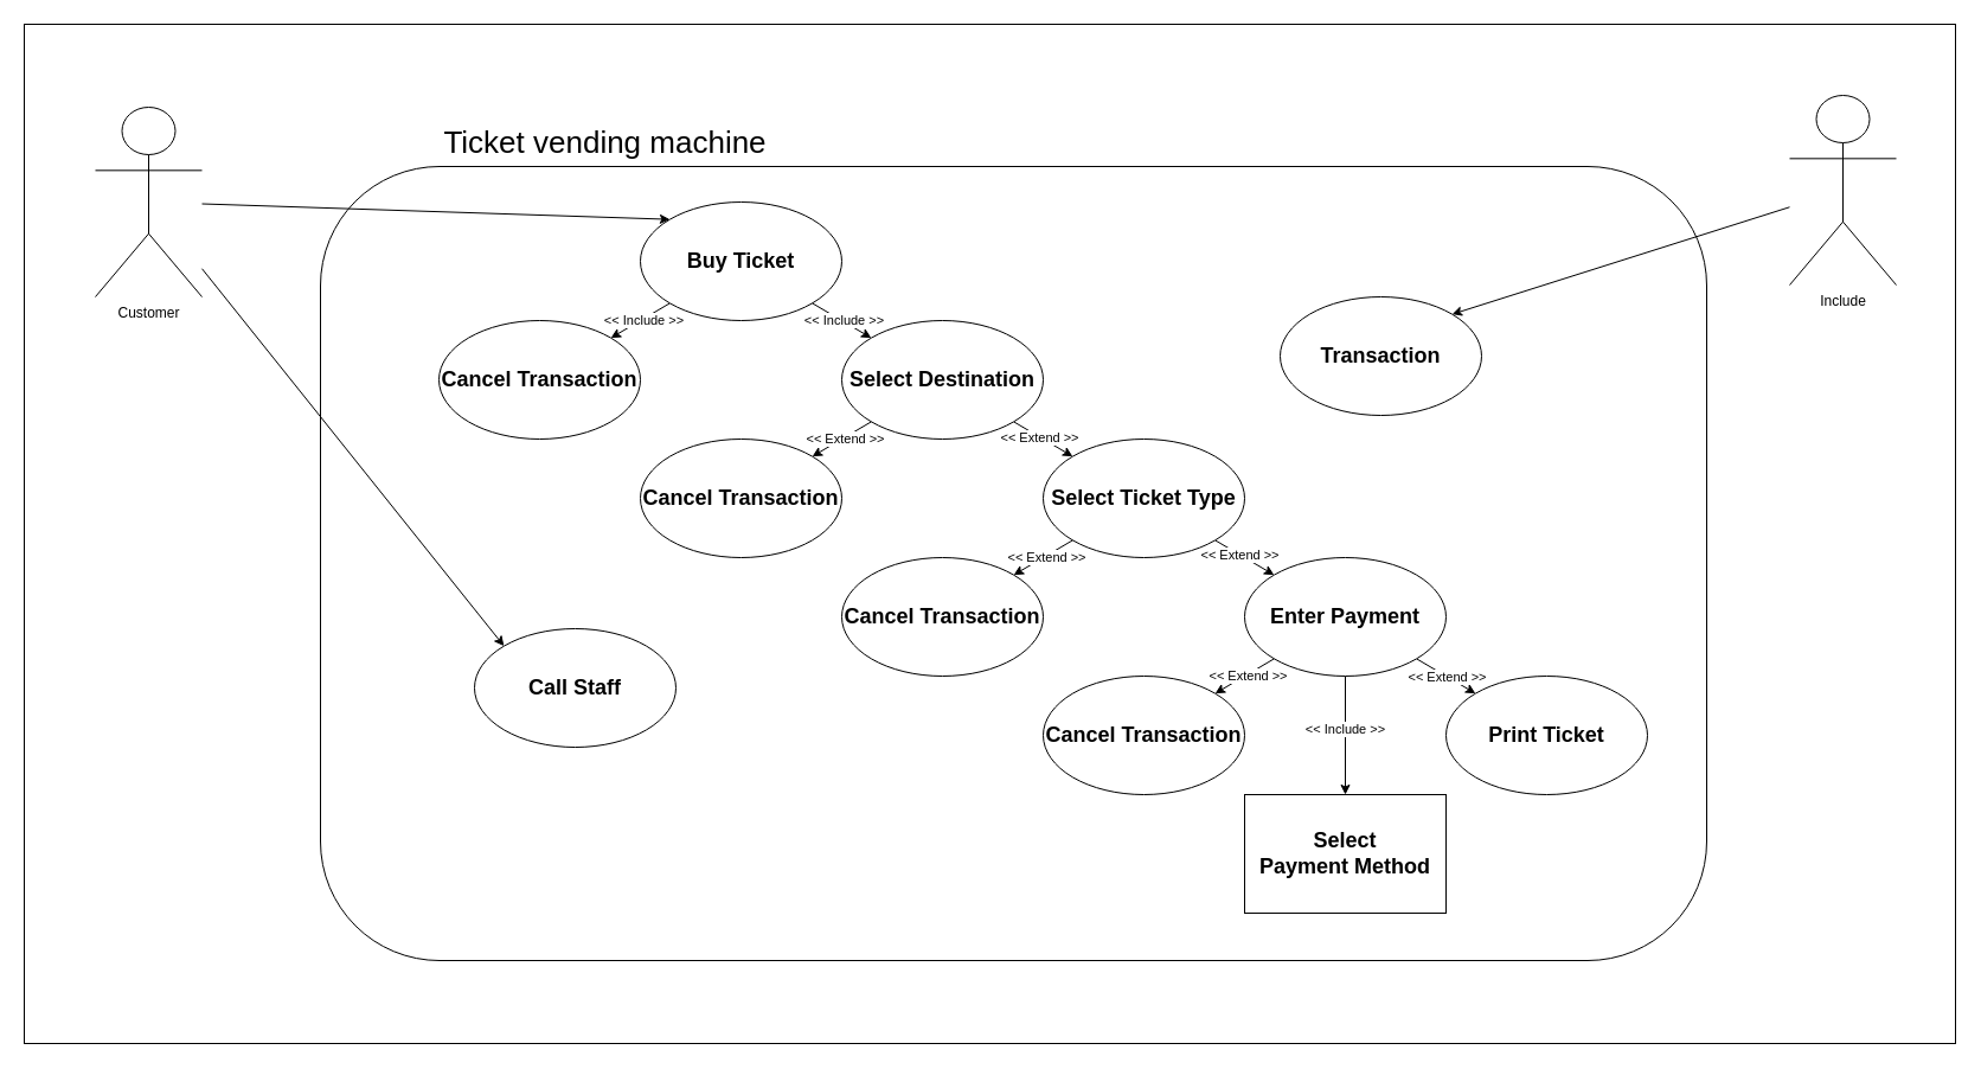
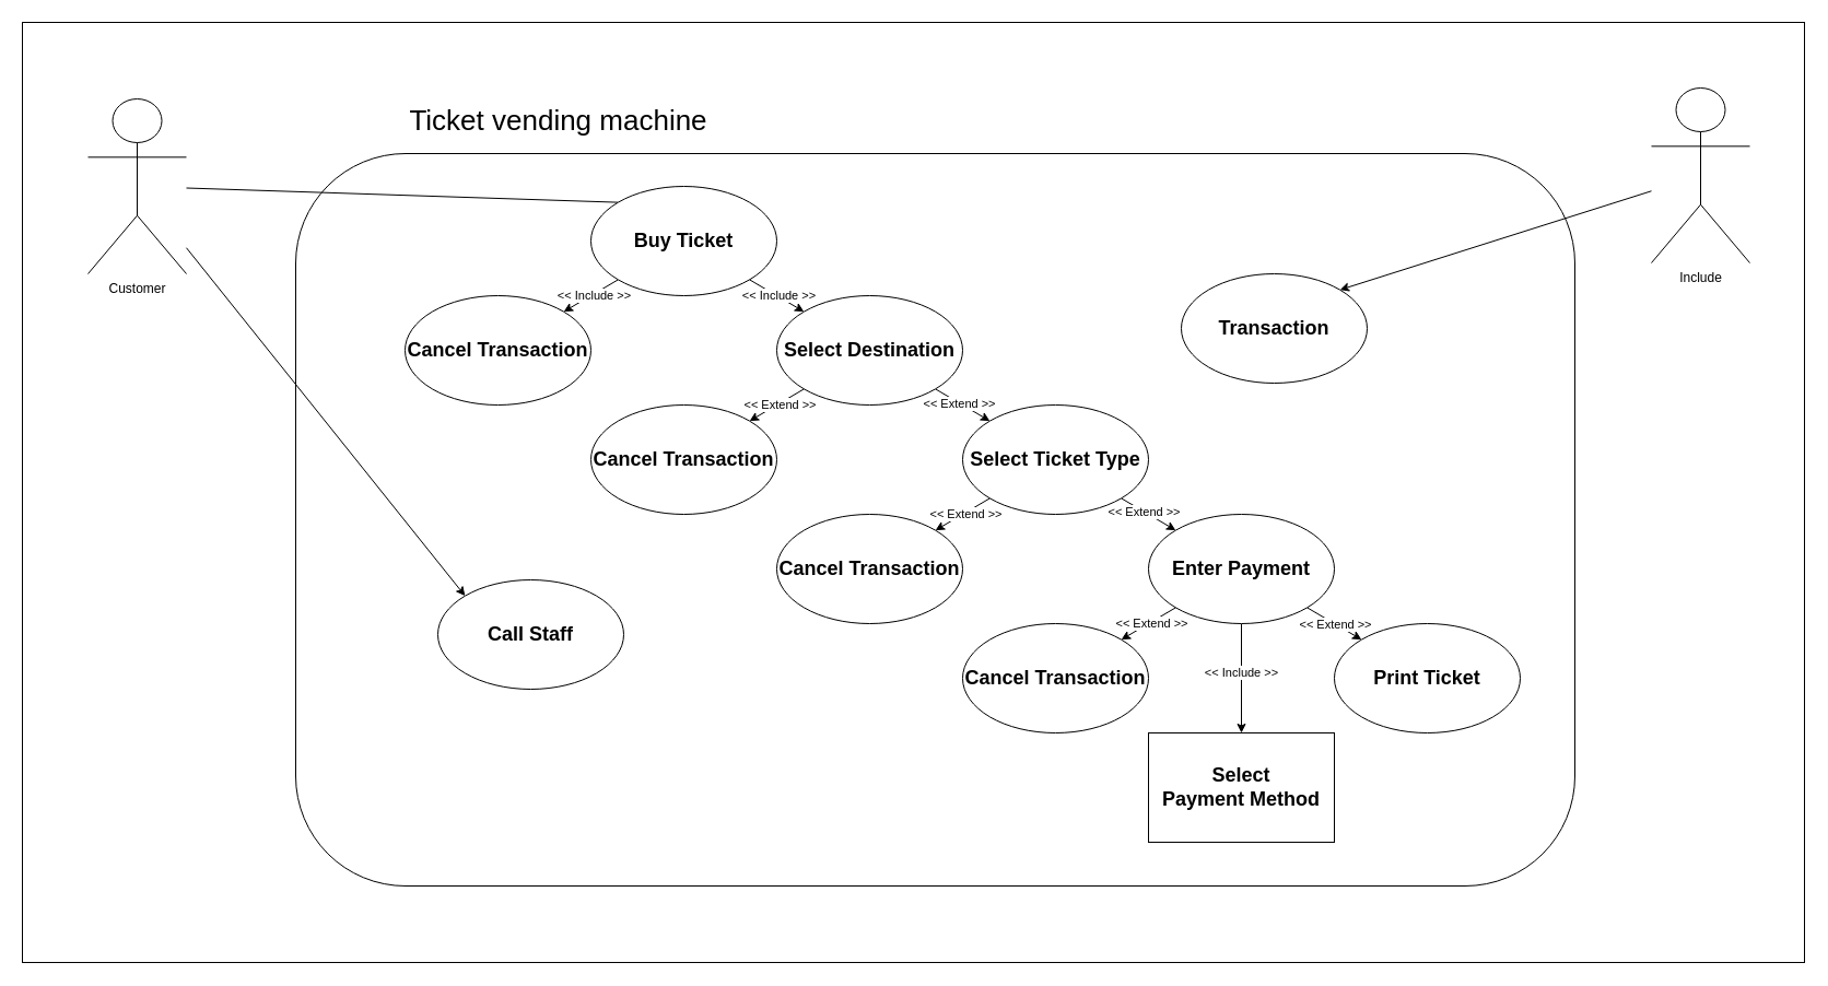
  <mxCell id="0" />
  <mxCell id="1" parent="0" />
  <mxCell id="2" value="" style="rounded=0;whiteSpace=wrap;html=1;" vertex="1" parent="1"><mxGeometry x="20" y="20" width="1630" height="860" as="geometry" /></mxCell>
  <mxCell id="3" value="" style="rounded=1;whiteSpace=wrap;html=1;fillColor=none;" vertex="1" parent="1"><mxGeometry x="270" y="140" width="1170" height="670" as="geometry" /></mxCell>
  <mxCell id="4" style="rounded=0;orthogonalLoop=1;jettySize=auto;html=1;exitX=0;exitY=1;exitDx=0;exitDy=0;entryX=1;entryY=0;entryDx=0;entryDy=0;" edge="1" parent="1" source="7" target="23"><mxGeometry relative="1" as="geometry" /></mxCell>
  <mxCell id="5" value="&amp;lt;&amp;lt; Include &amp;gt;&amp;gt;" style="edgeLabel;html=1;align=center;verticalAlign=middle;resizable=0;points=[];" vertex="1" connectable="0" parent="4"><mxGeometry x="-0.075" y="1" relative="1" as="geometry"><mxPoint as="offset" /></mxGeometry></mxCell>
- <mxCell id="6" style="rounded=0;orthogonalLoop=1;jettySize=auto;html=1;entryX=0;entryY=0;entryDx=0;entryDy=0;" edge="1" parent="1" source="33" target="7"><mxGeometry relative="1" as="geometry" /></mxCell>
+ <mxCell id="6" style="rounded=0;orthogonalLoop=1;jettySize=auto;html=1;entryX=0;entryY=0;entryDx=0;entryDy=0;endArrow=none;" edge="1" parent="1" source="33" target="7"><mxGeometry relative="1" as="geometry" /></mxCell>
  <mxCell id="7" value="Buy Ticket" style="ellipse;whiteSpace=wrap;html=1;fontSize=18;fontStyle=1" vertex="1" parent="1"><mxGeometry x="540" y="170" width="170" height="100" as="geometry" /></mxCell>
  <mxCell id="8" style="rounded=0;orthogonalLoop=1;jettySize=auto;html=1;exitX=1;exitY=1;exitDx=0;exitDy=0;entryX=0;entryY=0;entryDx=0;entryDy=0;" edge="1" parent="1" source="10" target="13"><mxGeometry relative="1" as="geometry" /></mxCell>
  <mxCell id="9" value="&amp;lt;&amp;lt; Extend &amp;gt;&amp;gt;" style="edgeLabel;html=1;align=center;verticalAlign=middle;resizable=0;points=[];" vertex="1" connectable="0" parent="8"><mxGeometry x="-0.137" y="-1" relative="1" as="geometry"><mxPoint as="offset" /></mxGeometry></mxCell>
  <mxCell id="10" value="Select Destination" style="ellipse;whiteSpace=wrap;html=1;fontSize=18;fontStyle=1" vertex="1" parent="1"><mxGeometry x="710" y="270" width="170" height="100" as="geometry" /></mxCell>
  <mxCell id="11" style="rounded=0;orthogonalLoop=1;jettySize=auto;html=1;exitX=1;exitY=1;exitDx=0;exitDy=0;entryX=0;entryY=0;entryDx=0;entryDy=0;" edge="1" parent="1" source="13" target="18"><mxGeometry relative="1" as="geometry" /></mxCell>
  <mxCell id="12" value="&amp;lt;&amp;lt; Extend &amp;gt;&amp;gt;" style="edgeLabel;html=1;align=center;verticalAlign=middle;resizable=0;points=[];" vertex="1" connectable="0" parent="11"><mxGeometry x="-0.154" relative="1" as="geometry"><mxPoint as="offset" /></mxGeometry></mxCell>
  <mxCell id="13" value="Select Ticket Type" style="ellipse;whiteSpace=wrap;html=1;fontSize=18;fontStyle=1" vertex="1" parent="1"><mxGeometry x="880" y="370" width="170" height="100" as="geometry" /></mxCell>
  <mxCell id="14" style="rounded=0;orthogonalLoop=1;jettySize=auto;html=1;exitX=0.5;exitY=1;exitDx=0;exitDy=0;entryX=0.5;entryY=0;entryDx=0;entryDy=0;" edge="1" parent="1" source="18" target="19"><mxGeometry relative="1" as="geometry" /></mxCell>
  <mxCell id="15" value="&amp;lt;&amp;lt; Include &amp;gt;&amp;gt;" style="edgeLabel;html=1;align=center;verticalAlign=middle;resizable=0;points=[];" vertex="1" connectable="0" parent="14"><mxGeometry x="-0.12" y="-1" relative="1" as="geometry"><mxPoint as="offset" /></mxGeometry></mxCell>
  <mxCell id="16" style="rounded=0;orthogonalLoop=1;jettySize=auto;html=1;exitX=1;exitY=1;exitDx=0;exitDy=0;entryX=0;entryY=0;entryDx=0;entryDy=0;" edge="1" parent="1" source="18" target="22"><mxGeometry relative="1" as="geometry" /></mxCell>
  <mxCell id="17" value="&amp;lt;&amp;lt; Extend &amp;gt;&amp;gt;" style="edgeLabel;html=1;align=center;verticalAlign=middle;resizable=0;points=[];" vertex="1" connectable="0" parent="16"><mxGeometry x="0.047" relative="1" as="geometry"><mxPoint as="offset" /></mxGeometry></mxCell>
  <mxCell id="18" value="Enter Payment" style="ellipse;whiteSpace=wrap;html=1;fontSize=18;fontStyle=1" vertex="1" parent="1"><mxGeometry x="1050" y="470" width="170" height="100" as="geometry" /></mxCell>
  <mxCell id="19" value="Select &lt;br&gt;Payment Method" style="whiteSpace=wrap;html=1;fontSize=18;fontStyle=1;rounded=0;" vertex="1" parent="1"><mxGeometry x="1050" y="670" width="170" height="100" as="geometry" /></mxCell>
  <mxCell id="20" style="rounded=0;orthogonalLoop=1;jettySize=auto;html=1;exitX=1;exitY=1;exitDx=0;exitDy=0;entryX=0;entryY=0;entryDx=0;entryDy=0;" edge="1" parent="1" source="7" target="10"><mxGeometry relative="1" as="geometry" /></mxCell>
  <mxCell id="21" value="&amp;lt;&amp;lt; Include &amp;gt;&amp;gt;" style="edgeLabel;html=1;align=center;verticalAlign=middle;resizable=0;points=[];" vertex="1" connectable="0" parent="20"><mxGeometry x="0.03" y="1" relative="1" as="geometry"><mxPoint as="offset" /></mxGeometry></mxCell>
  <mxCell id="22" value="Print Ticket" style="ellipse;whiteSpace=wrap;html=1;fontSize=18;fontStyle=1" vertex="1" parent="1"><mxGeometry x="1220" y="570" width="170" height="100" as="geometry" /></mxCell>
  <mxCell id="23" value="Cancel Transaction" style="ellipse;whiteSpace=wrap;html=1;fontSize=18;fontStyle=1" vertex="1" parent="1"><mxGeometry x="370" y="270" width="170" height="100" as="geometry" /></mxCell>
  <mxCell id="24" style="rounded=0;orthogonalLoop=1;jettySize=auto;html=1;exitX=0;exitY=1;exitDx=0;exitDy=0;entryX=1;entryY=0;entryDx=0;entryDy=0;" edge="1" parent="1" target="26" source="10"><mxGeometry relative="1" as="geometry"><mxPoint x="734.896" y="347.855" as="sourcePoint" /></mxGeometry></mxCell>
  <mxCell id="25" value="&amp;lt;&amp;lt; Extend &amp;gt;&amp;gt;" style="edgeLabel;html=1;align=center;verticalAlign=middle;resizable=0;points=[];" vertex="1" connectable="0" parent="24"><mxGeometry x="-0.075" y="1" relative="1" as="geometry"><mxPoint as="offset" /></mxGeometry></mxCell>
  <mxCell id="26" value="Cancel Transaction" style="ellipse;whiteSpace=wrap;html=1;fontSize=18;fontStyle=1" vertex="1" parent="1"><mxGeometry x="540" y="370" width="170" height="100" as="geometry" /></mxCell>
  <mxCell id="27" style="rounded=0;orthogonalLoop=1;jettySize=auto;html=1;exitX=0;exitY=1;exitDx=0;exitDy=0;entryX=1;entryY=0;entryDx=0;entryDy=0;" edge="1" parent="1" target="29" source="13"><mxGeometry relative="1" as="geometry"><mxPoint x="914.896" y="456.245" as="sourcePoint" /></mxGeometry></mxCell>
  <mxCell id="28" value="&amp;lt;&amp;lt; Extend &amp;gt;&amp;gt;" style="edgeLabel;html=1;align=center;verticalAlign=middle;resizable=0;points=[];" vertex="1" connectable="0" parent="27"><mxGeometry x="-0.075" y="1" relative="1" as="geometry"><mxPoint as="offset" /></mxGeometry></mxCell>
  <mxCell id="29" value="Cancel Transaction" style="ellipse;whiteSpace=wrap;html=1;fontSize=18;fontStyle=1" vertex="1" parent="1"><mxGeometry x="710" y="470" width="170" height="100" as="geometry" /></mxCell>
  <mxCell id="30" style="rounded=0;orthogonalLoop=1;jettySize=auto;html=1;exitX=0;exitY=1;exitDx=0;exitDy=0;entryX=1;entryY=0;entryDx=0;entryDy=0;" edge="1" parent="1" target="32" source="18"><mxGeometry relative="1" as="geometry"><mxPoint x="1130.896" y="506.435" as="sourcePoint" /></mxGeometry></mxCell>
  <mxCell id="31" value="&amp;lt;&amp;lt; Extend &amp;gt;&amp;gt;" style="edgeLabel;html=1;align=center;verticalAlign=middle;resizable=0;points=[];" vertex="1" connectable="0" parent="30"><mxGeometry x="-0.075" y="1" relative="1" as="geometry"><mxPoint as="offset" /></mxGeometry></mxCell>
  <mxCell id="32" value="Cancel Transaction" style="ellipse;whiteSpace=wrap;html=1;fontSize=18;fontStyle=1" vertex="1" parent="1"><mxGeometry x="880" y="570" width="170" height="100" as="geometry" /></mxCell>
  <mxCell id="33" value="Customer&lt;div&gt;&lt;br&gt;&lt;/div&gt;" style="shape=umlActor;verticalLabelPosition=bottom;verticalAlign=top;html=1;outlineConnect=0;" vertex="1" parent="1"><mxGeometry x="80" y="90" width="90" height="160" as="geometry" /></mxCell>
  <mxCell id="34" style="rounded=0;orthogonalLoop=1;jettySize=auto;html=1;entryX=0;entryY=0;entryDx=0;entryDy=0;" edge="1" parent="1" source="33" target="35"><mxGeometry relative="1" as="geometry" /></mxCell>
  <mxCell id="35" value="Call Staff" style="ellipse;whiteSpace=wrap;html=1;fontSize=18;fontStyle=1" vertex="1" parent="1"><mxGeometry x="400" y="530" width="170" height="100" as="geometry" /></mxCell>
  <mxCell id="36" style="rounded=0;orthogonalLoop=1;jettySize=auto;html=1;entryX=1;entryY=0;entryDx=0;entryDy=0;" edge="1" parent="1" source="38" target="37"><mxGeometry relative="1" as="geometry" /></mxCell>
  <mxCell id="37" value="Transaction" style="ellipse;whiteSpace=wrap;html=1;fontSize=18;fontStyle=1" vertex="1" parent="1"><mxGeometry x="1080" y="250" width="170" height="100" as="geometry" /></mxCell>
  <mxCell id="38" value="&lt;div&gt;Include&lt;/div&gt;" style="shape=umlActor;verticalLabelPosition=bottom;verticalAlign=top;html=1;outlineConnect=0;" vertex="1" parent="1"><mxGeometry x="1510" y="80" width="90" height="160" as="geometry" /></mxCell>
- <mxCell id="39" value="Ticket vending machine" style="text;html=1;align=center;verticalAlign=middle;resizable=0;points=[];autosize=1;strokeColor=none;fillColor=none;fontSize=26;" vertex="1" parent="1"><mxGeometry x="360" y="100" width="300" height="40" as="geometry" /></mxCell>
+ <mxCell id="39" value="Ticket vending machine" style="text;html=1;align=center;verticalAlign=middle;resizable=0;points=[];autosize=1;strokeColor=none;fillColor=none;fontSize=26;" vertex="1" parent="1"><mxGeometry x="360" y="90" width="300" height="40" as="geometry" /></mxCell>
